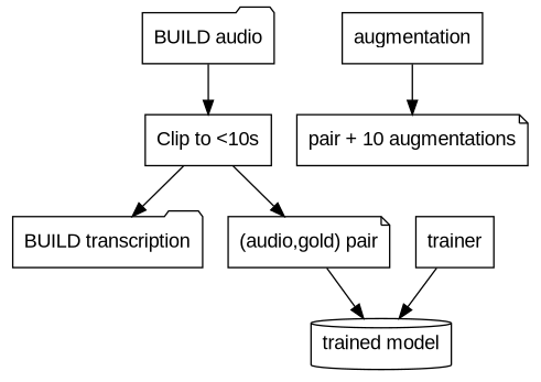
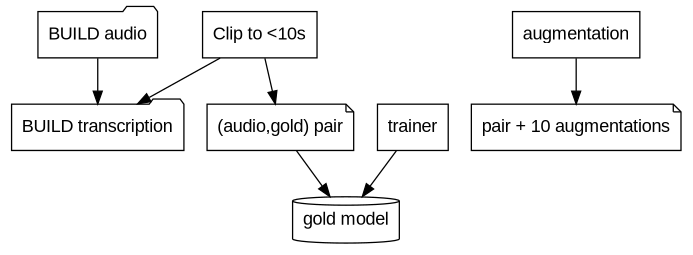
  digraph {
    fontname="Liberation Sans"
    node [fontname="Liberation Sans" shape=rectangle]
    edge [fontname="Liberation Sans"]
    n1 [label="BUILD audio" shape=folder]
    n2 [label="Clip to <10s"]
    n3 [label="BUILD transcription" shape=folder]
    n4 [label="(audio,gold) pair" shape=note]
-   n5 [label="trained model" shape=cylinder]
+   n5 [label="gold model" shape=cylinder]
    n6 [label=augmentation]
    n7 [label="pair + 10 augmentations" shape=note]
    n8 [label=trainer]
-   n1 -> n2
+   n1 -> n3
    n2 -> n3
    n2 -> n4
    n4 -> n5
    n6 -> n7
    n8 -> n5
  }
